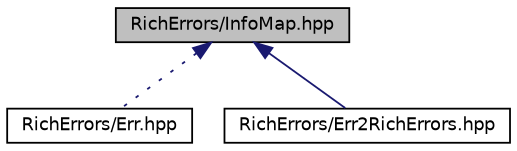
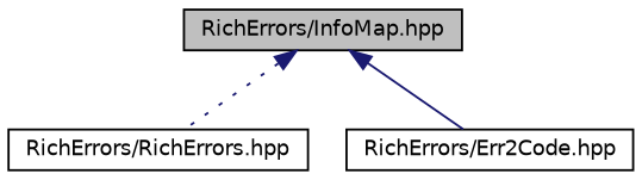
  digraph {
    node [color=black fillcolor=white fontname=Helvetica fontsize=10 shape=record style=filled]
    edge [color=midnightblue dir=back fontname=Helvetica fontsize=10 labelfontname=Helvetica labelfontsize=10]
    n1 [fillcolor=grey75 fontcolor=black height=0.2 label="RichErrors/InfoMap.hpp" width=0.4]
-   n2 [height=0.2 label="RichErrors/Err.hpp" width=0.4]
-   n3 [height=0.2 label="RichErrors/Err2RichErrors.hpp" width=0.4]
+   n2 [height=0.2 label="RichErrors/RichErrors.hpp" width=0.4]
+   n3 [height=0.2 label="RichErrors/Err2Code.hpp" width=0.4]
    n1 -> n2 [style=dotted]
    n1 -> n3 [style=solid]
  }
